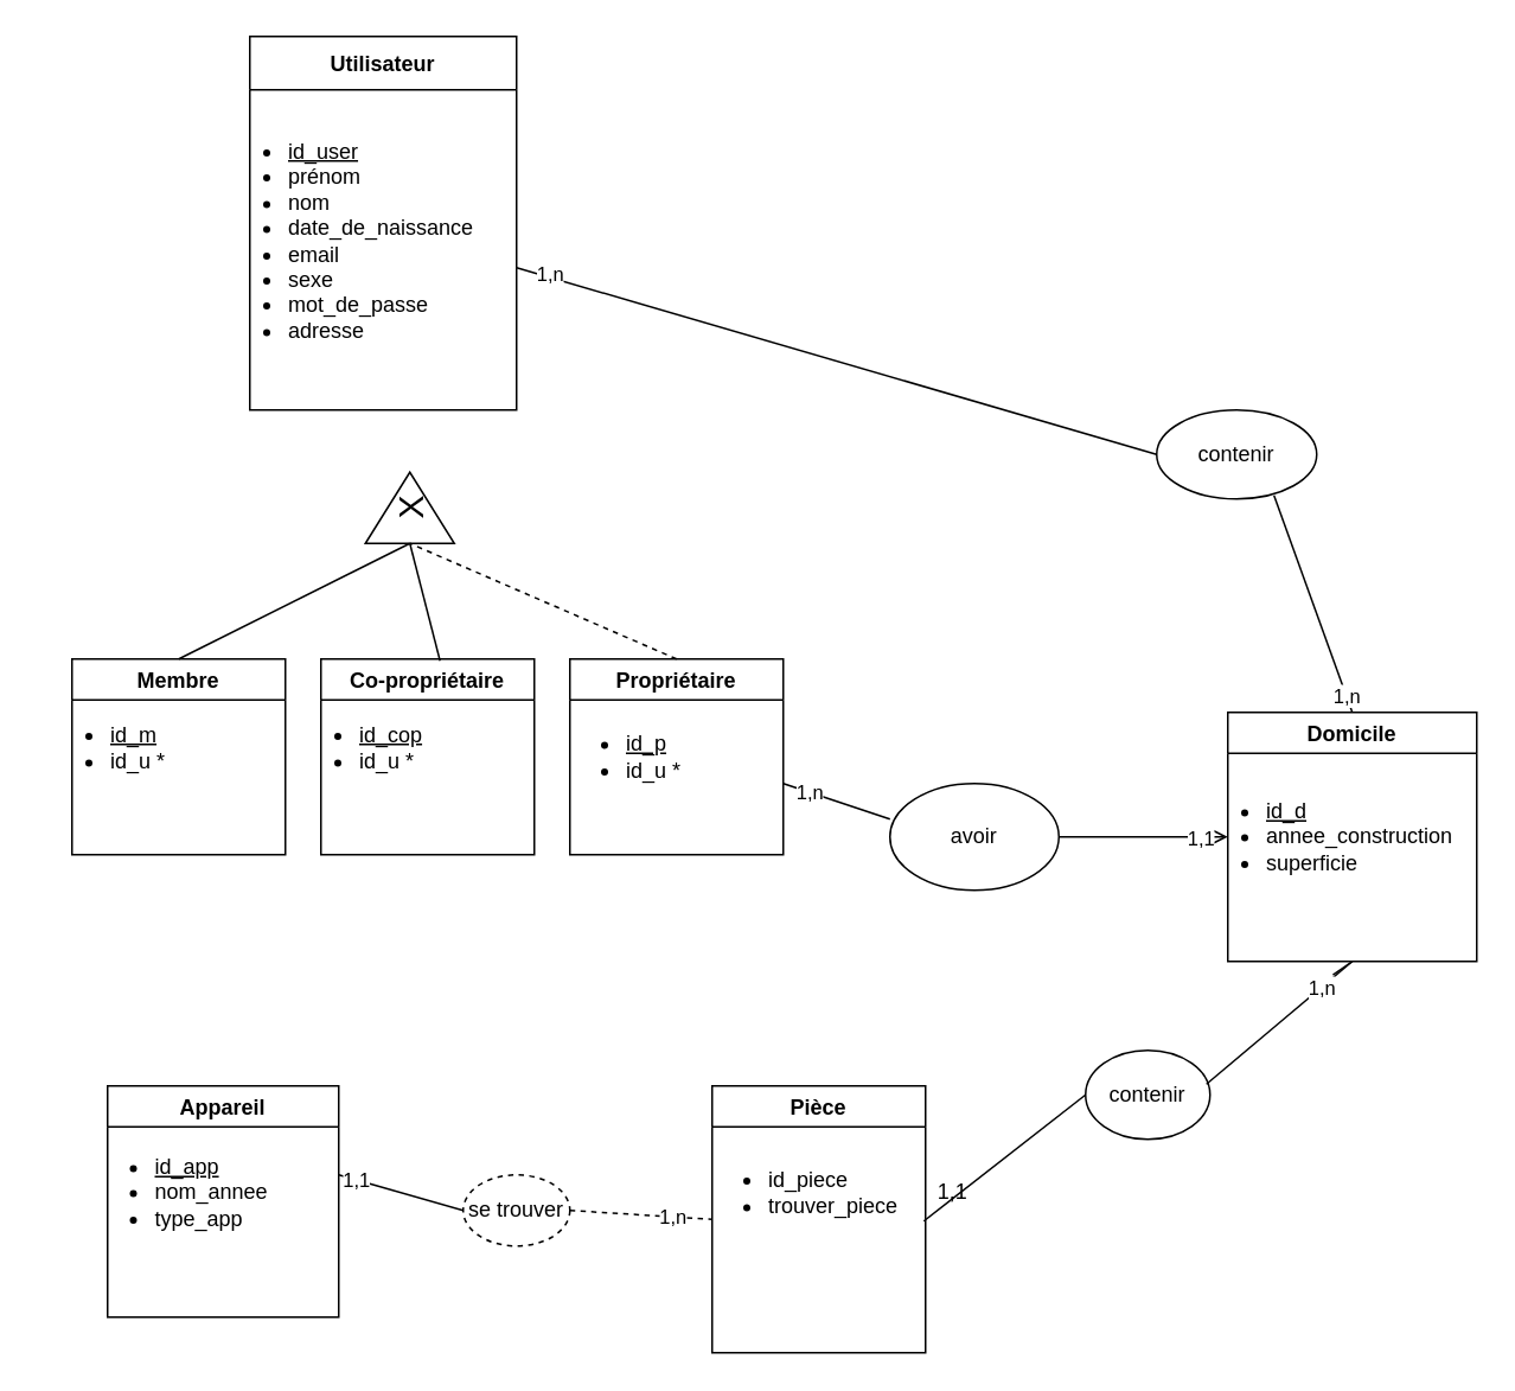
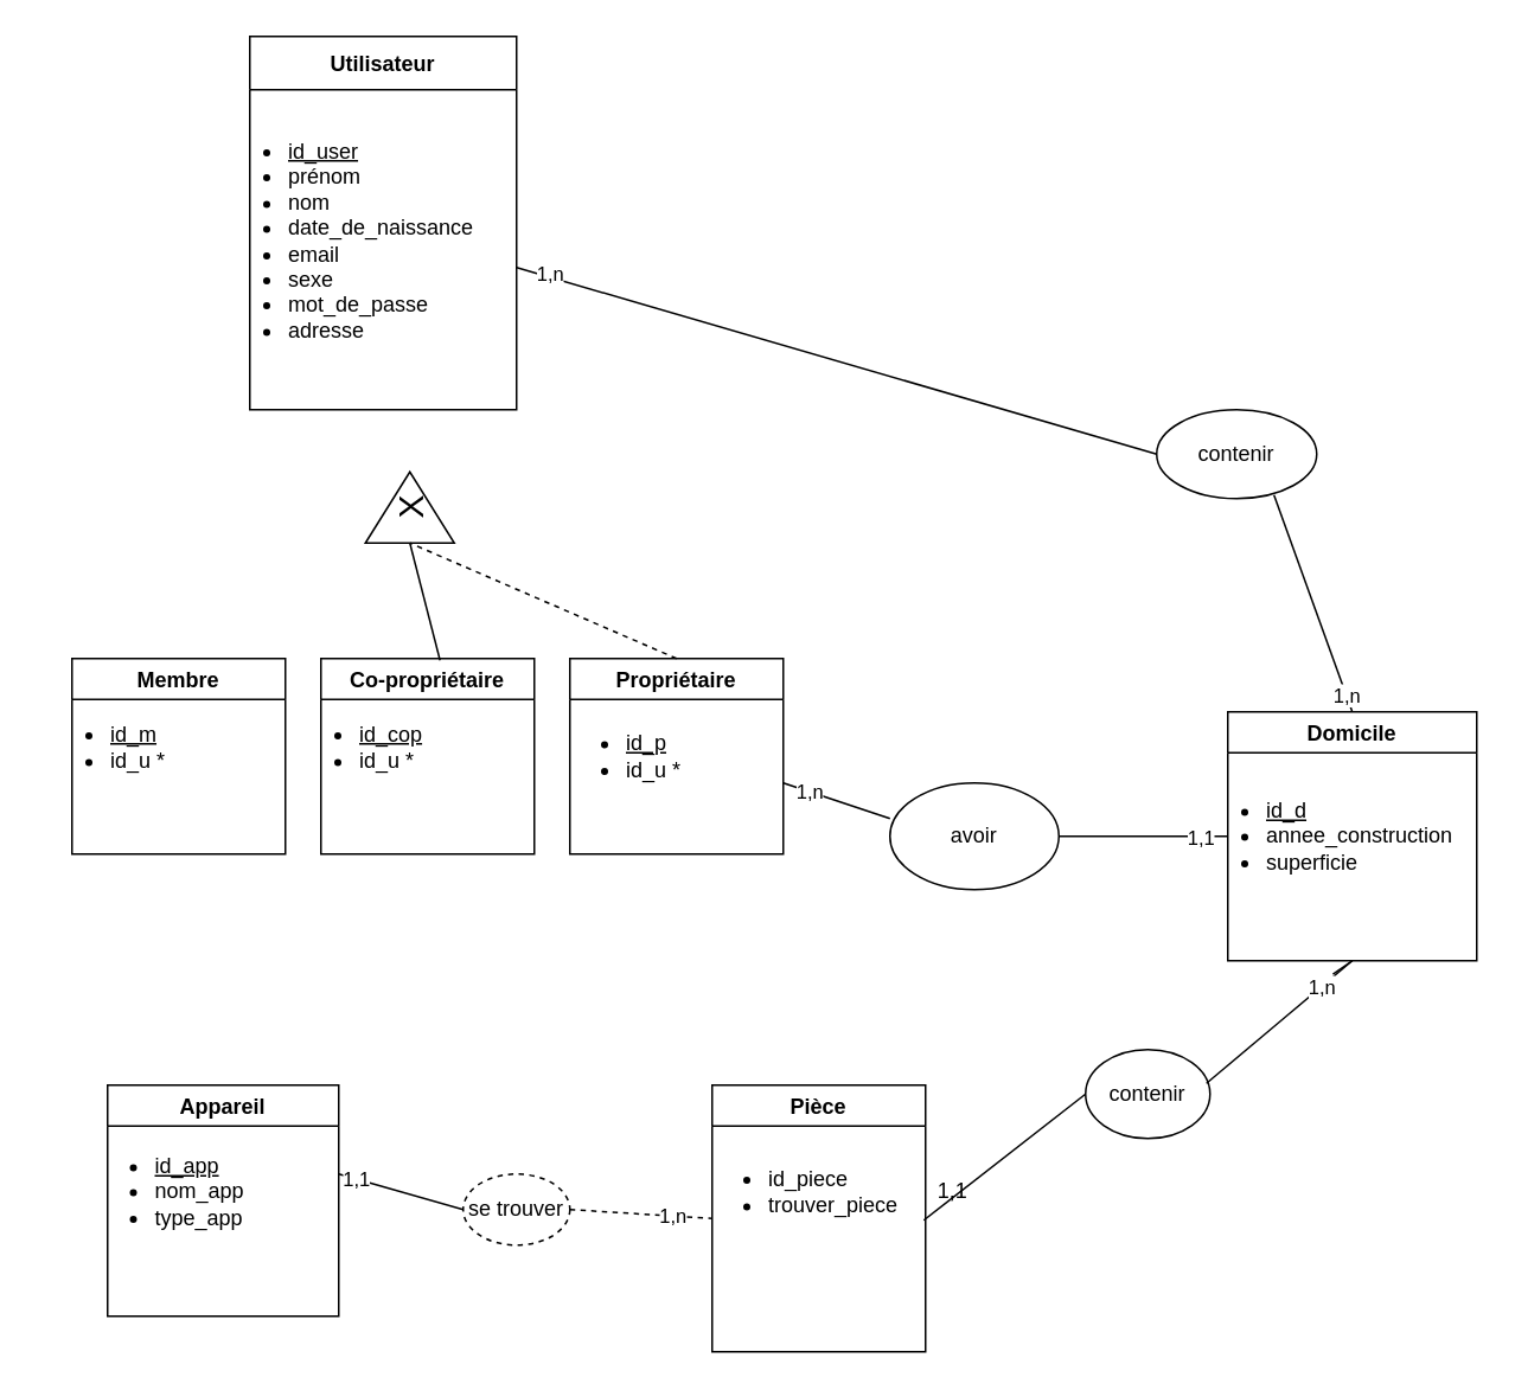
  <mxCell id="0" />
  <mxCell id="1" parent="0" />
  <mxCell id="2" value="&lt;font style=&quot;font-size: 20px&quot;&gt;X&lt;/font&gt;" style="triangle;whiteSpace=wrap;html=1;rotation=-90;" parent="1" vertex="1"><mxGeometry x="210" y="260" width="40" height="50" as="geometry" /></mxCell>
  <mxCell id="3" value="se trouver" style="ellipse;whiteSpace=wrap;html=1;dashed=1;" parent="1" vertex="1"><mxGeometry x="260" y="660" width="60" height="40" as="geometry" /></mxCell>
  <mxCell id="4" value="1,1" style="endArrow=none;html=1;entryX=0;entryY=0.5;entryDx=0;entryDy=0;" parent="1" target="3" edge="1"><mxGeometry x="-0.714" width="50" height="50" relative="1" as="geometry"><mxPoint x="190" y="660" as="sourcePoint" /><mxPoint x="470" y="470" as="targetPoint" /><mxPoint as="offset" /></mxGeometry></mxCell>
  <mxCell id="5" value="" style="endArrow=none;html=1;exitX=1;exitY=0.5;exitDx=0;exitDy=0;entryX=0;entryY=0.5;entryDx=0;entryDy=0;dashed=1;" parent="1" source="3" target="31" edge="1"><mxGeometry width="50" height="50" relative="1" as="geometry"><mxPoint x="420" y="520" as="sourcePoint" /><mxPoint x="395" y="650" as="targetPoint" /></mxGeometry></mxCell>
  <mxCell id="6" value="1,n" style="edgeLabel;html=1;align=center;verticalAlign=middle;resizable=0;points=[];" parent="5" vertex="1" connectable="0"><mxGeometry x="0.446" relative="1" as="geometry"><mxPoint as="offset" /></mxGeometry></mxCell>
  <mxCell id="7" value="contenir" style="ellipse;whiteSpace=wrap;html=1;" parent="1" vertex="1"><mxGeometry x="610" y="590" width="70" height="50" as="geometry" /></mxCell>
  <mxCell id="8" value="" style="endArrow=none;html=1;entryX=0;entryY=0.5;entryDx=0;entryDy=0;exitX=-0.033;exitY=1.3;exitDx=0;exitDy=0;exitPerimeter=0;" parent="1" source="20" target="7" edge="1"><mxGeometry width="50" height="50" relative="1" as="geometry"><mxPoint x="530" y="670" as="sourcePoint" /><mxPoint x="470" y="470" as="targetPoint" /></mxGeometry></mxCell>
  <mxCell id="9" value="" style="endArrow=none;html=1;entryX=0.5;entryY=1;entryDx=0;entryDy=0;exitX=0.971;exitY=0.38;exitDx=0;exitDy=0;exitPerimeter=0;startArrow=none;" parent="1" target="29" edge="1"><mxGeometry width="50" height="50" relative="1" as="geometry"><mxPoint x="749.13" y="547.6" as="sourcePoint" /><mxPoint x="734.04" y="543" as="targetPoint" /></mxGeometry></mxCell>
  <mxCell id="10" value="avoir" style="ellipse;whiteSpace=wrap;html=1;" parent="1" vertex="1"><mxGeometry x="500" y="440" width="95" height="60" as="geometry" /></mxCell>
  <mxCell id="11" value="contenir" style="ellipse;whiteSpace=wrap;html=1;" parent="1" vertex="1"><mxGeometry x="650" y="230" width="90" height="50" as="geometry" /></mxCell>
  <mxCell id="12" value="" style="endArrow=none;html=1;exitX=0;exitY=0.333;exitDx=0;exitDy=0;exitPerimeter=0;" parent="1" source="10" edge="1"><mxGeometry width="50" height="50" relative="1" as="geometry"><mxPoint x="420" y="420" as="sourcePoint" /><mxPoint x="440" y="440" as="targetPoint" /></mxGeometry></mxCell>
  <mxCell id="13" value="1,n" style="edgeLabel;html=1;align=center;verticalAlign=middle;resizable=0;points=[];" parent="12" vertex="1" connectable="0"><mxGeometry x="0.527" relative="1" as="geometry"><mxPoint as="offset" /></mxGeometry></mxCell>
- <mxCell id="14" value="" style="endArrow=open;html=1;entryX=0;entryY=0.5;entryDx=0;entryDy=0;exitX=1;exitY=0.5;exitDx=0;exitDy=0;" parent="1" source="10" target="29" edge="1"><mxGeometry width="50" height="50" relative="1" as="geometry"><mxPoint x="420" y="420" as="sourcePoint" /><mxPoint x="689.04" y="504" as="targetPoint" /></mxGeometry></mxCell>
+ <mxCell id="14" value="" style="endArrow=none;html=1;entryX=0;entryY=0.5;entryDx=0;entryDy=0;exitX=1;exitY=0.5;exitDx=0;exitDy=0;" parent="1" source="10" target="29" edge="1"><mxGeometry width="50" height="50" relative="1" as="geometry"><mxPoint x="420" y="420" as="sourcePoint" /><mxPoint x="689.04" y="504" as="targetPoint" /></mxGeometry></mxCell>
  <mxCell id="15" value="1,1" style="edgeLabel;html=1;align=center;verticalAlign=middle;resizable=0;points=[];" parent="14" vertex="1" connectable="0"><mxGeometry x="0.659" relative="1" as="geometry"><mxPoint as="offset" /></mxGeometry></mxCell>
  <mxCell id="16" value="" style="endArrow=none;html=1;entryX=0;entryY=0.5;entryDx=0;entryDy=0;" parent="1" target="11" edge="1"><mxGeometry width="50" height="50" relative="1" as="geometry"><mxPoint x="290" y="150" as="sourcePoint" /><mxPoint x="470" y="370" as="targetPoint" /></mxGeometry></mxCell>
  <mxCell id="17" value="1,n" style="edgeLabel;html=1;align=center;verticalAlign=middle;resizable=0;points=[];" parent="16" vertex="1" connectable="0"><mxGeometry x="-0.897" y="2" relative="1" as="geometry"><mxPoint as="offset" /></mxGeometry></mxCell>
  <mxCell id="18" value="" style="endArrow=none;html=1;entryX=0.733;entryY=0.96;entryDx=0;entryDy=0;entryPerimeter=0;exitX=0.5;exitY=0;exitDx=0;exitDy=0;" parent="1" source="29" target="11" edge="1"><mxGeometry width="50" height="50" relative="1" as="geometry"><mxPoint x="734.04" y="478.02" as="sourcePoint" /><mxPoint x="470" y="370" as="targetPoint" /></mxGeometry></mxCell>
  <mxCell id="19" value="1,n" style="edgeLabel;html=1;align=center;verticalAlign=middle;resizable=0;points=[];" parent="18" vertex="1" connectable="0"><mxGeometry x="-0.84" relative="1" as="geometry"><mxPoint as="offset" /></mxGeometry></mxCell>
  <mxCell id="20" value="1,1" style="text;html=1;align=center;verticalAlign=middle;resizable=0;points=[];autosize=1;strokeColor=none;fillColor=none;" parent="1" vertex="1"><mxGeometry x="520" y="660" width="30" height="20" as="geometry" /></mxCell>
  <mxCell id="21" value="Utilisateur" style="swimlane;startSize=30;" parent="1" vertex="1"><mxGeometry x="140" y="20" width="150" height="210" as="geometry" /></mxCell>
  <mxCell id="22" value="&lt;ul&gt;&lt;li&gt;&lt;u&gt;id_user&lt;/u&gt;&lt;/li&gt;&lt;li&gt;prénom&lt;/li&gt;&lt;li&gt;nom&lt;/li&gt;&lt;li&gt;date_de_naissance&lt;/li&gt;&lt;li&gt;email&lt;/li&gt;&lt;li&gt;sexe&lt;/li&gt;&lt;li&gt;mot_de_passe&lt;/li&gt;&lt;li&gt;adresse&lt;/li&gt;&lt;/ul&gt;" style="text;html=1;align=left;verticalAlign=middle;resizable=0;points=[];autosize=1;strokeColor=none;fillColor=none;" parent="21" vertex="1"><mxGeometry x="-20" y="20" width="160" height="190" as="geometry" /></mxCell>
  <mxCell id="23" value="Membre" style="swimlane;" parent="1" vertex="1"><mxGeometry x="40" y="370" width="120" height="110" as="geometry" /></mxCell>
  <mxCell id="24" value="&lt;ul&gt;&lt;li&gt;&lt;u&gt;id_m&lt;/u&gt;&lt;/li&gt;&lt;li&gt;id_u *&lt;/li&gt;&lt;/ul&gt;" style="text;html=1;align=left;verticalAlign=middle;resizable=0;points=[];autosize=1;strokeColor=none;fillColor=none;" parent="23" vertex="1"><mxGeometry x="-20" y="15" width="90" height="70" as="geometry" /></mxCell>
  <mxCell id="25" value="Co-propriétaire" style="swimlane;" parent="1" vertex="1"><mxGeometry x="180" y="370" width="120" height="110" as="geometry" /></mxCell>
  <mxCell id="26" value="&lt;ul&gt;&lt;li&gt;&lt;u&gt;id_cop&lt;/u&gt;&lt;/li&gt;&lt;li&gt;id_u *&lt;/li&gt;&lt;/ul&gt;" style="text;html=1;align=left;verticalAlign=middle;resizable=0;points=[];autosize=1;strokeColor=none;fillColor=none;" parent="25" vertex="1"><mxGeometry x="-20" y="15" width="90" height="70" as="geometry" /></mxCell>
  <mxCell id="27" value="Propriétaire" style="swimlane;" parent="1" vertex="1"><mxGeometry x="320" y="370" width="120" height="110" as="geometry" /></mxCell>
  <mxCell id="28" value="&lt;ul&gt;&lt;li&gt;&lt;u&gt;id_p&lt;/u&gt;&lt;/li&gt;&lt;li&gt;id_u *&lt;/li&gt;&lt;/ul&gt;" style="text;html=1;align=left;verticalAlign=middle;resizable=0;points=[];autosize=1;strokeColor=none;fillColor=none;" parent="27" vertex="1"><mxGeometry x="-10" y="20" width="90" height="70" as="geometry" /></mxCell>
  <mxCell id="29" value="Domicile" style="swimlane;" parent="1" vertex="1"><mxGeometry x="690" y="400" width="140" height="140" as="geometry" /></mxCell>
  <mxCell id="30" value="&lt;ul&gt;&lt;li&gt;&lt;u&gt;id_d&lt;/u&gt;&lt;/li&gt;&lt;li&gt;annee_construction&lt;/li&gt;&lt;li&gt;superficie&lt;/li&gt;&lt;/ul&gt;" style="text;html=1;align=left;verticalAlign=middle;resizable=0;points=[];autosize=1;strokeColor=none;fillColor=none;" parent="29" vertex="1"><mxGeometry x="-20" y="25" width="160" height="90" as="geometry" /></mxCell>
  <mxCell id="31" value="Pièce" style="swimlane;" parent="1" vertex="1"><mxGeometry x="400" y="610" width="120" height="150" as="geometry"><mxRectangle x="-480" y="490" width="60" height="23" as="alternateBounds" /></mxGeometry></mxCell>
  <mxCell id="32" value="&lt;ul&gt;&lt;li&gt;id_piece&lt;/li&gt;&lt;li&gt;trouver_piece&lt;/li&gt;&lt;/ul&gt;" style="text;html=1;align=left;verticalAlign=middle;resizable=0;points=[];autosize=1;strokeColor=none;fillColor=none;" parent="31" vertex="1"><mxGeometry x="-10" y="25" width="110" height="70" as="geometry" /></mxCell>
  <mxCell id="33" value="Appareil" style="swimlane;" parent="1" vertex="1"><mxGeometry x="60" y="610" width="130" height="130" as="geometry" /></mxCell>
  <mxCell id="34" value="" style="endArrow=none;html=1;entryX=0;entryY=0.5;entryDx=0;entryDy=0;exitX=0.5;exitY=0;exitDx=0;exitDy=0;dashed=1;" parent="1" source="27" target="2" edge="1"><mxGeometry width="50" height="50" relative="1" as="geometry"><mxPoint x="430" y="480" as="sourcePoint" /><mxPoint x="480" y="430" as="targetPoint" /></mxGeometry></mxCell>
  <mxCell id="35" value="" style="endArrow=none;html=1;entryX=0;entryY=0.5;entryDx=0;entryDy=0;exitX=0.558;exitY=0.009;exitDx=0;exitDy=0;exitPerimeter=0;" parent="1" source="25" target="2" edge="1"><mxGeometry width="50" height="50" relative="1" as="geometry"><mxPoint x="430" y="480" as="sourcePoint" /><mxPoint x="480" y="430" as="targetPoint" /></mxGeometry></mxCell>
- <mxCell id="36" value="" style="endArrow=none;html=1;entryX=0;entryY=0.5;entryDx=0;entryDy=0;exitX=0.5;exitY=0;exitDx=0;exitDy=0;" parent="1" source="23" target="2" edge="1"><mxGeometry width="50" height="50" relative="1" as="geometry"><mxPoint x="430" y="480" as="sourcePoint" /><mxPoint x="480" y="430" as="targetPoint" /></mxGeometry></mxCell>
  <mxCell id="37" value="" style="endArrow=none;html=1;entryX=0.5;entryY=1;entryDx=0;entryDy=0;exitX=0.971;exitY=0.38;exitDx=0;exitDy=0;exitPerimeter=0;" parent="1" source="7" target="29" edge="1"><mxGeometry width="50" height="50" relative="1" as="geometry"><mxPoint x="677.97" y="609" as="sourcePoint" /><mxPoint x="735" y="560" as="targetPoint" /></mxGeometry></mxCell>
  <mxCell id="38" value="1,n" style="edgeLabel;html=1;align=center;verticalAlign=middle;resizable=0;points=[];" parent="37" vertex="1" connectable="0"><mxGeometry x="0.559" relative="1" as="geometry"><mxPoint as="offset" /></mxGeometry></mxCell>
- <mxCell id="39" value="&lt;ul&gt;&lt;li&gt;&lt;u&gt;id_app&lt;/u&gt;&lt;/li&gt;&lt;li&gt;nom_annee&lt;/li&gt;&lt;li&gt;type_app&lt;/li&gt;&lt;/ul&gt;" style="text;html=1;align=left;verticalAlign=middle;resizable=0;points=[];autosize=1;strokeColor=none;fillColor=none;" parent="1" vertex="1"><mxGeometry x="45" y="625" width="110" height="90" as="geometry" /></mxCell>
+ <mxCell id="39" value="&lt;ul&gt;&lt;li&gt;&lt;u&gt;id_app&lt;/u&gt;&lt;/li&gt;&lt;li&gt;nom_app&lt;/li&gt;&lt;li&gt;type_app&lt;/li&gt;&lt;/ul&gt;" style="text;html=1;align=left;verticalAlign=middle;resizable=0;points=[];autosize=1;strokeColor=none;fillColor=none;" parent="1" vertex="1"><mxGeometry x="45" y="625" width="110" height="90" as="geometry" /></mxCell>
